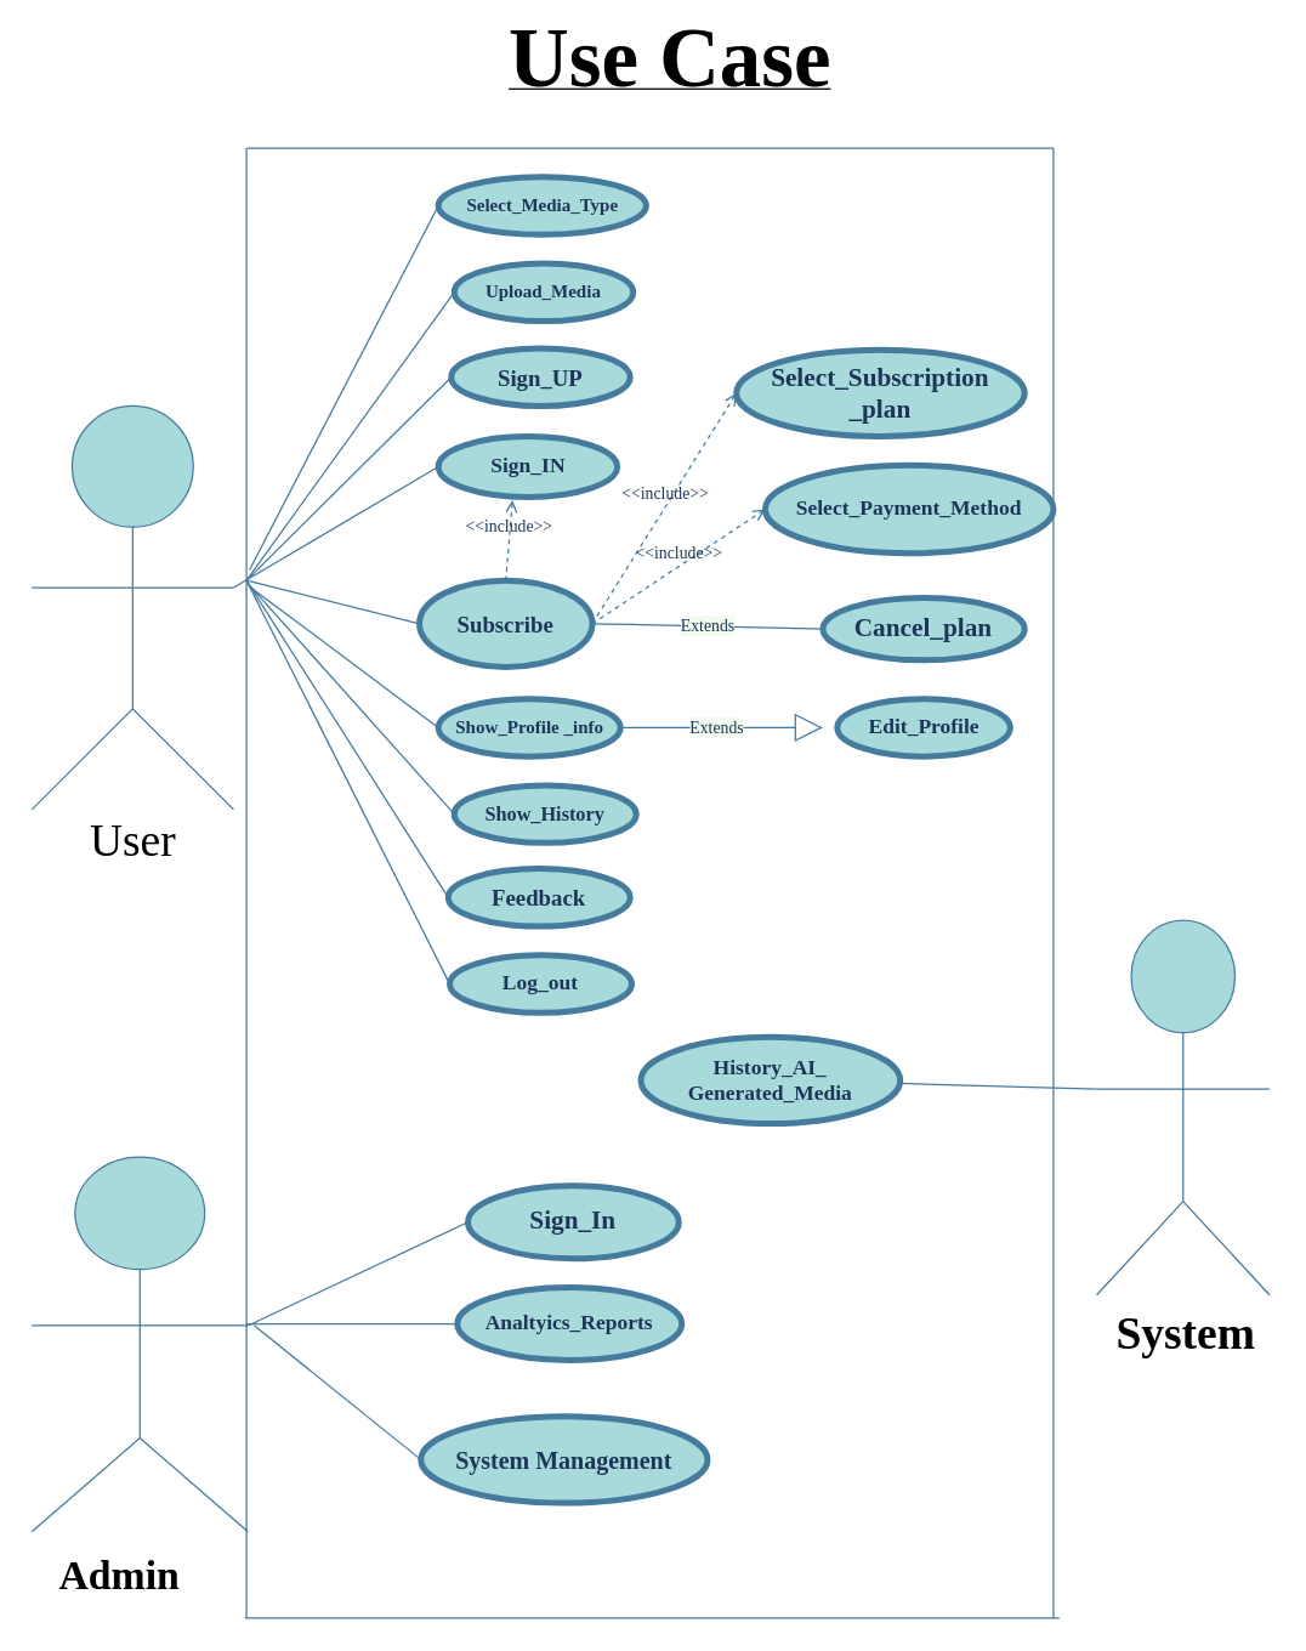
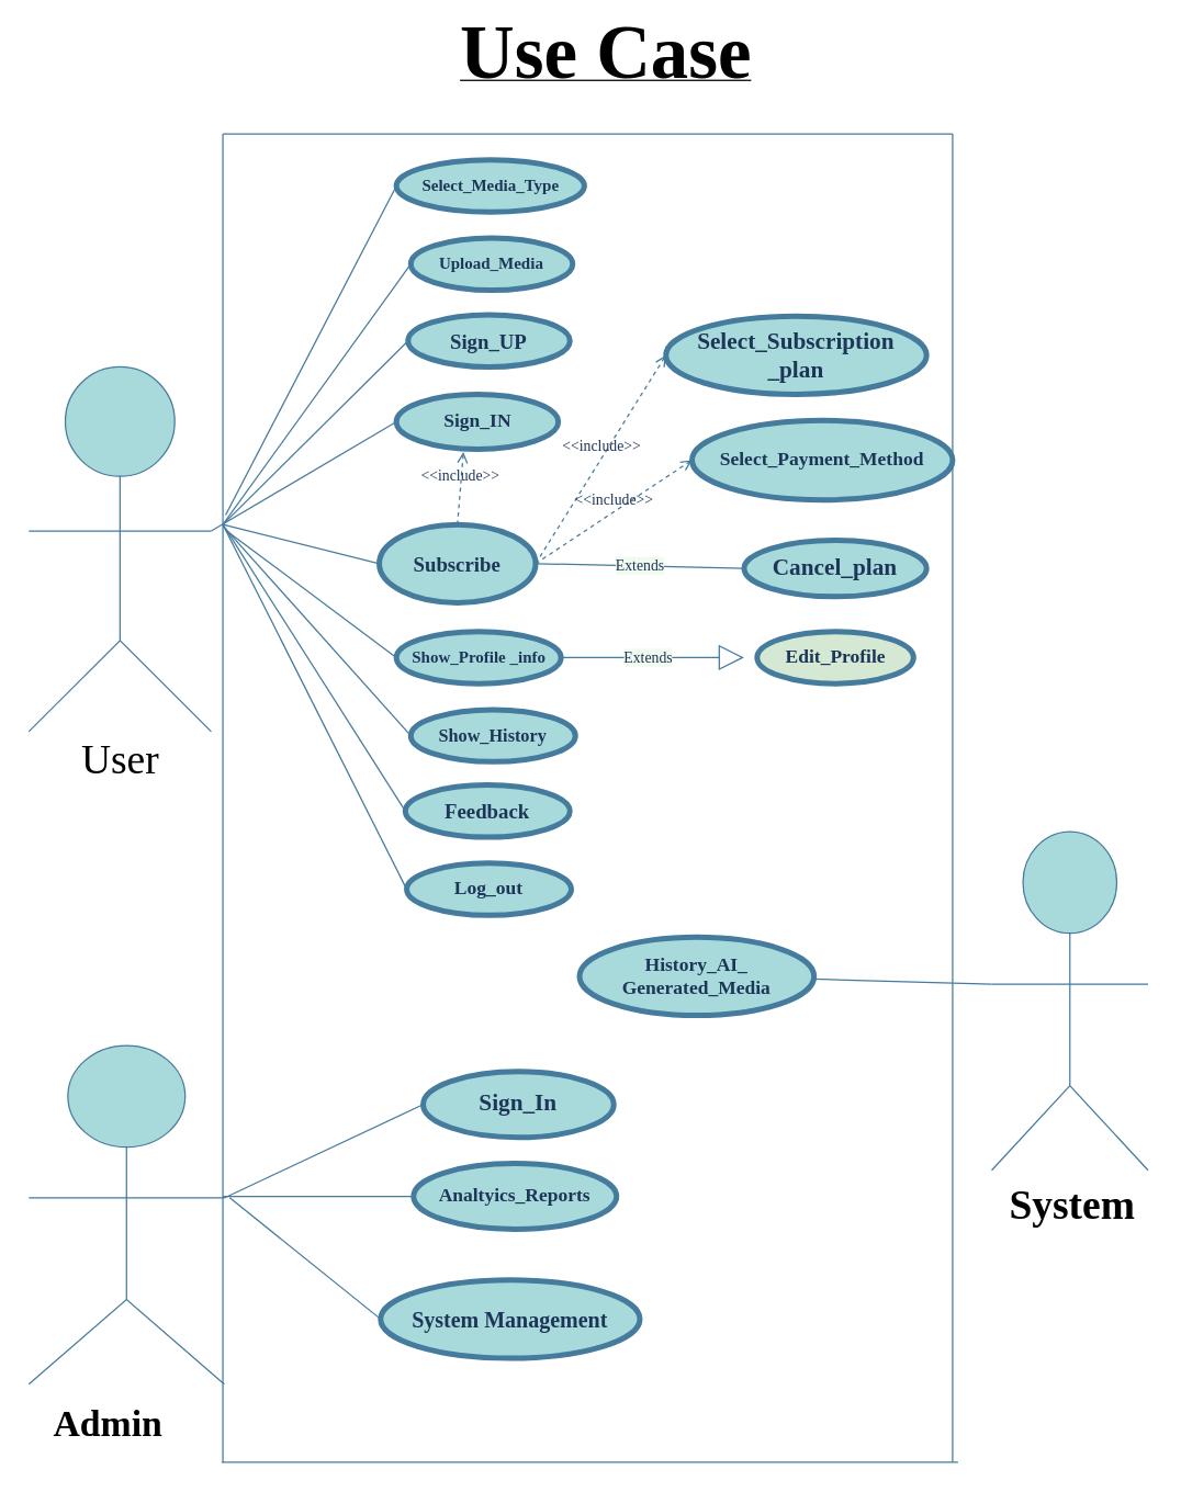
  <mxCell id="0" />
  <mxCell id="1" parent="0" />
  <mxCell id="2" value="" style="outlineConnect=0;whiteSpace=wrap;verticalLabelPosition=bottom;verticalAlign=top;align=center;shape=mxgraph.archimate3.actor;fillColor=#A8DADC;strokeColor=#457B9D;fontColor=#1D3557;" parent="1" vertex="1"><mxGeometry x="20.5" y="267" width="133" height="266" as="geometry" /></mxCell>
  <mxCell id="3" value="&lt;font style=&quot;line-height: 190% ; font-size: 30px&quot; face=&quot;Comic Sans MS&quot; color=&quot;#000000&quot;&gt;User&lt;/font&gt;" style="text;html=1;align=center;verticalAlign=middle;resizable=0;points=[];autosize=1;fontColor=#1D3557;" parent="1" vertex="1"><mxGeometry x="48.5" y="522" width="77" height="61" as="geometry" /></mxCell>
  <mxCell id="4" value="" style="endArrow=none;html=1;fontFamily=Comic Sans MS;exitX=0;exitY=0.5;exitDx=0;exitDy=0;labelBackgroundColor=#F1FAEE;strokeColor=#457B9D;fontColor=#1D3557;" parent="1" source="9" edge="1"><mxGeometry width="50" height="50" relative="1" as="geometry"><mxPoint x="313" y="249.5" as="sourcePoint" /><mxPoint x="162" y="382" as="targetPoint" /></mxGeometry></mxCell>
  <mxCell id="5" value="" style="endArrow=none;html=1;fontFamily=Comic Sans MS;exitX=0;exitY=0.5;exitDx=0;exitDy=0;labelBackgroundColor=#F1FAEE;strokeColor=#457B9D;fontColor=#1D3557;" parent="1" source="10" edge="1"><mxGeometry width="50" height="50" relative="1" as="geometry"><mxPoint x="298" y="316" as="sourcePoint" /><mxPoint x="162" y="382" as="targetPoint" /></mxGeometry></mxCell>
  <mxCell id="6" value="" style="endArrow=none;html=1;fontFamily=Comic Sans MS;entryX=1;entryY=0.45;entryDx=0;entryDy=0;exitX=0;exitY=0.5;exitDx=0;exitDy=0;entryPerimeter=0;labelBackgroundColor=#F1FAEE;strokeColor=#457B9D;fontColor=#1D3557;" parent="1" source="11" target="2" edge="1"><mxGeometry width="50" height="50" relative="1" as="geometry"><mxPoint x="300" y="387.5" as="sourcePoint" /><mxPoint x="334" y="193" as="targetPoint" /></mxGeometry></mxCell>
  <mxCell id="7" value="&lt;font size=&quot;1&quot; color=&quot;#000000&quot;&gt;&lt;u&gt;&lt;b style=&quot;font-size: 55px&quot;&gt;Use Case&lt;/b&gt;&lt;/u&gt;&lt;/font&gt;" style="text;html=1;align=center;verticalAlign=middle;resizable=0;points=[];autosize=1;fontFamily=Comic Sans MS;fontColor=#1D3557;" parent="1" vertex="1"><mxGeometry x="314" y="20" width="254" height="36" as="geometry" /></mxCell>
  <mxCell id="8" value="&lt;font size=&quot;1&quot;&gt;&lt;b style=&quot;font-size: 12px&quot;&gt;Select_Media_Type&lt;/b&gt;&lt;/font&gt;" style="ellipse;whiteSpace=wrap;html=1;strokeWidth=4;fontFamily=Comic Sans MS;fillColor=#A8DADC;strokeColor=#457B9D;fontColor=#1D3557;" parent="1" vertex="1"><mxGeometry x="288.5" y="116" width="137" height="38" as="geometry" /></mxCell>
  <mxCell id="9" value="&lt;b&gt;Upload_Media&lt;/b&gt;" style="ellipse;whiteSpace=wrap;html=1;strokeWidth=4;fontFamily=Comic Sans MS;fillColor=#A8DADC;strokeColor=#457B9D;fontColor=#1D3557;" parent="1" vertex="1"><mxGeometry x="299" y="173" width="118" height="38" as="geometry" /></mxCell>
  <mxCell id="10" value="&lt;b&gt;&lt;font style=&quot;font-size: 15px&quot;&gt;Sign_UP&lt;/font&gt;&lt;/b&gt;" style="ellipse;whiteSpace=wrap;html=1;strokeWidth=4;fontFamily=Comic Sans MS;fillColor=#A8DADC;strokeColor=#457B9D;fontColor=#1D3557;" parent="1" vertex="1"><mxGeometry x="297" y="229" width="118" height="38" as="geometry" /></mxCell>
  <mxCell id="11" value="&lt;b&gt;&lt;font style=&quot;font-size: 14px&quot;&gt;Sign_IN&lt;/font&gt;&lt;/b&gt;" style="ellipse;whiteSpace=wrap;html=1;strokeWidth=4;fontFamily=Comic Sans MS;fillColor=#A8DADC;strokeColor=#457B9D;fontColor=#1D3557;" parent="1" vertex="1"><mxGeometry x="288.5" y="287" width="118" height="40" as="geometry" /></mxCell>
  <mxCell id="12" value="&lt;b&gt;&lt;font style=&quot;font-size: 15px&quot;&gt;Subscribe&lt;/font&gt;&lt;/b&gt;" style="ellipse;whiteSpace=wrap;html=1;strokeWidth=4;fontFamily=Comic Sans MS;fillColor=#A8DADC;strokeColor=#457B9D;fontColor=#1D3557;" parent="1" vertex="1"><mxGeometry x="276" y="382" width="114" height="57" as="geometry" /></mxCell>
  <mxCell id="13" value="&lt;b&gt;&lt;font style=&quot;font-size: 12px&quot;&gt;Show_Profile _info&lt;/font&gt;&lt;/b&gt;" style="ellipse;whiteSpace=wrap;html=1;strokeWidth=4;fontFamily=Comic Sans MS;fillColor=#A8DADC;strokeColor=#457B9D;fontColor=#1D3557;" parent="1" vertex="1"><mxGeometry x="288.5" y="460" width="120" height="38" as="geometry" /></mxCell>
  <mxCell id="14" value="&lt;b&gt;&lt;font style=&quot;font-size: 13px&quot;&gt;Show_History&lt;/font&gt;&lt;/b&gt;" style="ellipse;whiteSpace=wrap;html=1;strokeWidth=4;fontFamily=Comic Sans MS;fillColor=#A8DADC;strokeColor=#457B9D;fontColor=#1D3557;" parent="1" vertex="1"><mxGeometry x="299" y="517" width="120" height="38" as="geometry" /></mxCell>
  <mxCell id="15" value="&lt;b&gt;&lt;font style=&quot;font-size: 15px&quot;&gt;Feedback&lt;/font&gt;&lt;/b&gt;" style="ellipse;whiteSpace=wrap;html=1;strokeWidth=4;fontFamily=Comic Sans MS;fillColor=#A8DADC;strokeColor=#457B9D;fontColor=#1D3557;" parent="1" vertex="1"><mxGeometry x="295" y="572" width="120" height="38" as="geometry" /></mxCell>
  <mxCell id="16" value="&lt;b&gt;&lt;font style=&quot;font-size: 14px&quot;&gt;Log_out&lt;/font&gt;&lt;/b&gt;" style="ellipse;whiteSpace=wrap;html=1;strokeWidth=4;fontFamily=Comic Sans MS;fillColor=#A8DADC;strokeColor=#457B9D;fontColor=#1D3557;" parent="1" vertex="1"><mxGeometry x="296" y="629" width="120" height="38" as="geometry" /></mxCell>
  <mxCell id="17" value="Extends" style="endArrow=block;endSize=16;endFill=0;html=1;fontFamily=Comic Sans MS;exitX=1;exitY=0.5;exitDx=0;exitDy=0;labelBackgroundColor=#F1FAEE;strokeColor=#457B9D;fontColor=#1D3557;" parent="1" source="13" edge="1"><mxGeometry x="-0.05" width="160" relative="1" as="geometry"><mxPoint x="447" y="439" as="sourcePoint" /><mxPoint x="542" y="479" as="targetPoint" /><mxPoint as="offset" /></mxGeometry></mxCell>
- <mxCell id="18" value="&lt;b&gt;&lt;font style=&quot;font-size: 14px&quot;&gt;Edit_Profile&lt;/font&gt;&lt;/b&gt;" style="ellipse;whiteSpace=wrap;html=1;strokeWidth=4;fontFamily=Comic Sans MS;fillColor=#A8DADC;strokeColor=#457B9D;fontColor=#1D3557;" parent="1" vertex="1"><mxGeometry x="551.5" y="460" width="114" height="38" as="geometry" /></mxCell>
+ <mxCell id="18" value="&lt;b&gt;&lt;font style=&quot;font-size: 14px&quot;&gt;Edit_Profile&lt;/font&gt;&lt;/b&gt;" style="ellipse;whiteSpace=wrap;html=1;strokeWidth=4;fontFamily=Comic Sans MS;fillColor=#d5e8d4;strokeColor=#457B9D;fontColor=#1D3557;" parent="1" vertex="1"><mxGeometry x="551.5" y="460" width="114" height="38" as="geometry" /></mxCell>
  <mxCell id="19" value="&lt;b style=&quot;font-size: 14px&quot;&gt;History_AI_&lt;br&gt;Generated_Media&lt;/b&gt;" style="ellipse;whiteSpace=wrap;html=1;strokeWidth=4;fontFamily=Comic Sans MS;fillColor=#A8DADC;strokeColor=#457B9D;fontColor=#1D3557;" parent="1" vertex="1"><mxGeometry x="422" y="683" width="171" height="57" as="geometry" /></mxCell>
  <mxCell id="20" value="" style="outlineConnect=0;whiteSpace=wrap;verticalLabelPosition=bottom;verticalAlign=top;align=center;shape=mxgraph.archimate3.actor;fillColor=#A8DADC;strokeColor=#457B9D;fontColor=#1D3557;" parent="1" vertex="1"><mxGeometry x="20.5" y="762" width="142.5" height="247" as="geometry" /></mxCell>
  <mxCell id="21" value="&lt;b&gt;&lt;font style=&quot;font-size: 17px&quot;&gt;Sign_In&lt;/font&gt;&lt;/b&gt;" style="ellipse;whiteSpace=wrap;html=1;strokeWidth=4;fontFamily=Comic Sans MS;fillColor=#A8DADC;strokeColor=#457B9D;fontColor=#1D3557;" parent="1" vertex="1"><mxGeometry x="308" y="781" width="139" height="48" as="geometry" /></mxCell>
  <mxCell id="22" value="&lt;b&gt;&lt;font style=&quot;font-size: 14px&quot;&gt;Analtyics_Reports&lt;/font&gt;&lt;/b&gt;" style="ellipse;whiteSpace=wrap;html=1;strokeWidth=4;fontFamily=Comic Sans MS;fillColor=#A8DADC;strokeColor=#457B9D;fontColor=#1D3557;" parent="1" vertex="1"><mxGeometry x="301" y="848" width="148" height="48" as="geometry" /></mxCell>
  <mxCell id="23" value="&lt;b&gt;&lt;font style=&quot;font-size: 16px&quot;&gt;System Management&lt;/font&gt;&lt;/b&gt;" style="ellipse;whiteSpace=wrap;html=1;strokeWidth=4;fontFamily=Comic Sans MS;fillColor=#A8DADC;strokeColor=#457B9D;fontColor=#1D3557;" parent="1" vertex="1"><mxGeometry x="277" y="933" width="189" height="57" as="geometry" /></mxCell>
  <mxCell id="24" value="" style="endArrow=none;html=1;fontFamily=Comic Sans MS;entryX=0;entryY=0.5;entryDx=0;entryDy=0;exitX=1;exitY=0.45;exitDx=0;exitDy=0;exitPerimeter=0;labelBackgroundColor=#F1FAEE;strokeColor=#457B9D;fontColor=#1D3557;" parent="1" source="20" target="21" edge="1"><mxGeometry width="50" height="50" relative="1" as="geometry"><mxPoint x="162" y="873" as="sourcePoint" /><mxPoint x="212" y="762" as="targetPoint" /></mxGeometry></mxCell>
  <mxCell id="25" value="" style="endArrow=none;html=1;fontFamily=Comic Sans MS;entryX=0;entryY=0.5;entryDx=0;entryDy=0;labelBackgroundColor=#F1FAEE;strokeColor=#457B9D;fontColor=#1D3557;" parent="1" target="22" edge="1"><mxGeometry width="50" height="50" relative="1" as="geometry"><mxPoint x="162" y="872" as="sourcePoint" /><mxPoint x="213.711" y="847.5" as="targetPoint" /></mxGeometry></mxCell>
  <mxCell id="26" value="" style="endArrow=none;html=1;fontFamily=Comic Sans MS;exitX=0;exitY=0.5;exitDx=0;exitDy=0;labelBackgroundColor=#F1FAEE;strokeColor=#457B9D;fontColor=#1D3557;" parent="1" source="23" edge="1"><mxGeometry width="50" height="50" relative="1" as="geometry"><mxPoint x="105" y="945" as="sourcePoint" /><mxPoint x="167" y="873" as="targetPoint" /></mxGeometry></mxCell>
  <mxCell id="27" value="" style="outlineConnect=0;whiteSpace=wrap;verticalLabelPosition=bottom;verticalAlign=top;align=center;shape=mxgraph.archimate3.actor;fillColor=#A8DADC;strokeColor=#457B9D;fontColor=#1D3557;" parent="1" vertex="1"><mxGeometry x="722.5" y="606" width="114" height="247" as="geometry" /></mxCell>
  <mxCell id="28" value="" style="endArrow=none;html=1;fontFamily=Comic Sans MS;entryX=0;entryY=0.45;entryDx=0;entryDy=0;entryPerimeter=0;labelBackgroundColor=#F1FAEE;strokeColor=#457B9D;fontColor=#1D3557;" parent="1" source="19" target="27" edge="1"><mxGeometry width="50" height="50" relative="1" as="geometry"><mxPoint x="637" y="683" as="sourcePoint" /><mxPoint x="706" y="686" as="targetPoint" /></mxGeometry></mxCell>
  <mxCell id="29" value="&lt;font size=&quot;1&quot; color=&quot;#000000&quot;&gt;&lt;b style=&quot;line-height: 170% ; font-size: 27px&quot;&gt;Admin&lt;/b&gt;&lt;/font&gt;" style="text;html=1;align=center;verticalAlign=middle;resizable=0;points=[];autosize=1;fontFamily=Comic Sans MS;fontColor=#1D3557;" parent="1" vertex="1"><mxGeometry x="33.5" y="1013" width="88" height="50" as="geometry" /></mxCell>
  <mxCell id="30" value="&lt;font size=&quot;1&quot; color=&quot;#000000&quot;&gt;&lt;b style=&quot;font-size: 30px&quot;&gt;System&lt;/b&gt;&lt;/font&gt;" style="text;html=1;align=center;verticalAlign=middle;resizable=0;points=[];autosize=1;fontFamily=Comic Sans MS;fontColor=#1D3557;" parent="1" vertex="1"><mxGeometry x="722.5" y="865" width="116" height="26" as="geometry" /></mxCell>
  <mxCell id="31" value="" style="endArrow=none;html=1;fontFamily=Comic Sans MS;labelBackgroundColor=#F1FAEE;strokeColor=#457B9D;fontColor=#1D3557;" parent="1" edge="1"><mxGeometry width="50" height="50" relative="1" as="geometry"><mxPoint x="162" y="97" as="sourcePoint" /><mxPoint x="694" y="97" as="targetPoint" /></mxGeometry></mxCell>
  <mxCell id="32" value="" style="endArrow=none;html=1;fontFamily=Comic Sans MS;labelBackgroundColor=#F1FAEE;strokeColor=#457B9D;fontColor=#1D3557;" parent="1" edge="1"><mxGeometry width="50" height="50" relative="1" as="geometry"><mxPoint x="161" y="1066" as="sourcePoint" /><mxPoint x="698" y="1066" as="targetPoint" /></mxGeometry></mxCell>
  <mxCell id="33" value="" style="endArrow=none;html=1;fontFamily=Comic Sans MS;labelBackgroundColor=#F1FAEE;strokeColor=#457B9D;fontColor=#1D3557;" parent="1" edge="1"><mxGeometry width="50" height="50" relative="1" as="geometry"><mxPoint x="694" y="1066" as="sourcePoint" /><mxPoint x="694" y="97" as="targetPoint" /></mxGeometry></mxCell>
  <mxCell id="34" value="" style="endArrow=none;html=1;fontFamily=Comic Sans MS;labelBackgroundColor=#F1FAEE;strokeColor=#457B9D;fontColor=#1D3557;" parent="1" edge="1"><mxGeometry width="50" height="50" relative="1" as="geometry"><mxPoint x="162" y="1066" as="sourcePoint" /><mxPoint x="162" y="97" as="targetPoint" /></mxGeometry></mxCell>
  <mxCell id="35" value="" style="endArrow=none;html=1;fontFamily=Comic Sans MS;entryX=0;entryY=0.5;entryDx=0;entryDy=0;labelBackgroundColor=#F1FAEE;strokeColor=#457B9D;fontColor=#1D3557;" parent="1" target="12" edge="1"><mxGeometry width="50" height="50" relative="1" as="geometry"><mxPoint x="162" y="382" as="sourcePoint" /><mxPoint x="269" y="420" as="targetPoint" /></mxGeometry></mxCell>
  <mxCell id="36" value="Extends" style="endArrow=none;endSize=16;endFill=0;html=1;fontFamily=Comic Sans MS;exitX=1;exitY=0.5;exitDx=0;exitDy=0;entryX=0;entryY=0.5;entryDx=0;entryDy=0;labelBackgroundColor=#F1FAEE;strokeColor=#457B9D;fontColor=#1D3557;" parent="1" source="12" target="37" edge="1"><mxGeometry width="160" relative="1" as="geometry"><mxPoint x="504" y="382" as="sourcePoint" /><mxPoint x="542" y="372" as="targetPoint" /></mxGeometry></mxCell>
  <mxCell id="37" value="&lt;b&gt;&lt;font style=&quot;font-size: 17px&quot;&gt;Cancel_plan&lt;/font&gt;&lt;/b&gt;" style="ellipse;whiteSpace=wrap;html=1;strokeWidth=4;fontFamily=Comic Sans MS;fillColor=#A8DADC;strokeColor=#457B9D;fontColor=#1D3557;" parent="1" vertex="1"><mxGeometry x="542" y="393.5" width="133" height="41" as="geometry" /></mxCell>
  <mxCell id="38" value="&amp;lt;&amp;lt;include&amp;gt;&amp;gt;" style="edgeStyle=none;html=1;endArrow=open;verticalAlign=bottom;dashed=1;labelBackgroundColor=none;fontFamily=Comic Sans MS;exitX=1;exitY=0.5;exitDx=0;exitDy=0;entryX=0;entryY=0.5;entryDx=0;entryDy=0;strokeColor=#457B9D;fontColor=#1D3557;" parent="1" source="12" target="42" edge="1"><mxGeometry width="160" relative="1" as="geometry"><mxPoint x="485" y="249" as="sourcePoint" /><mxPoint x="485" y="190" as="targetPoint" /></mxGeometry></mxCell>
  <mxCell id="39" value="&amp;lt;&amp;lt;include&amp;gt;&amp;gt;" style="edgeStyle=none;html=1;endArrow=open;verticalAlign=bottom;dashed=1;labelBackgroundColor=none;fontFamily=Comic Sans MS;exitX=1;exitY=0.5;exitDx=0;exitDy=0;entryX=0;entryY=0.5;entryDx=0;entryDy=0;strokeColor=#457B9D;fontColor=#1D3557;" parent="1" source="12" target="43" edge="1"><mxGeometry width="160" relative="1" as="geometry"><mxPoint x="428" y="363" as="sourcePoint" /><mxPoint x="523" y="306" as="targetPoint" /></mxGeometry></mxCell>
  <mxCell id="40" value="" style="endArrow=none;html=1;fontFamily=Comic Sans MS;entryX=0;entryY=0.5;entryDx=0;entryDy=0;labelBackgroundColor=#F1FAEE;strokeColor=#457B9D;fontColor=#1D3557;" parent="1" target="16" edge="1"><mxGeometry width="50" height="50" relative="1" as="geometry"><mxPoint x="162" y="382" as="sourcePoint" /><mxPoint x="288" y="610" as="targetPoint" /></mxGeometry></mxCell>
  <mxCell id="41" value="" style="endArrow=none;html=1;fontFamily=Comic Sans MS;entryX=0;entryY=0.5;entryDx=0;entryDy=0;labelBackgroundColor=#F1FAEE;strokeColor=#457B9D;fontColor=#1D3557;" parent="1" target="15" edge="1"><mxGeometry width="50" height="50" relative="1" as="geometry"><mxPoint x="162" y="382" as="sourcePoint" /><mxPoint x="269" y="553" as="targetPoint" /></mxGeometry></mxCell>
  <mxCell id="42" value="&lt;b style=&quot;font-size: 17px&quot;&gt;Select_Subscription&lt;br&gt;_plan&lt;/b&gt;" style="ellipse;whiteSpace=wrap;html=1;strokeWidth=4;fontFamily=Comic Sans MS;fillColor=#A8DADC;strokeColor=#457B9D;fontColor=#1D3557;" parent="1" vertex="1"><mxGeometry x="485" y="230" width="190" height="57" as="geometry" /></mxCell>
  <mxCell id="43" value="&lt;b&gt;&lt;font style=&quot;font-size: 14px&quot;&gt;Select_Payment_Method&lt;/font&gt;&lt;/b&gt;" style="ellipse;whiteSpace=wrap;html=1;strokeWidth=4;fontFamily=Comic Sans MS;fillColor=#A8DADC;strokeColor=#457B9D;fontColor=#1D3557;" parent="1" vertex="1"><mxGeometry x="504" y="306" width="190" height="58" as="geometry" /></mxCell>
  <mxCell id="44" value="&amp;lt;&amp;lt;include&amp;gt;&amp;gt;" style="edgeStyle=none;html=1;endArrow=open;verticalAlign=bottom;dashed=1;labelBackgroundColor=none;fontFamily=Comic Sans MS;entryX=0.414;entryY=1.05;entryDx=0;entryDy=0;entryPerimeter=0;exitX=0.5;exitY=0;exitDx=0;exitDy=0;strokeColor=#457B9D;fontColor=#1D3557;" parent="1" source="12" target="11" edge="1"><mxGeometry width="160" relative="1" as="geometry"><mxPoint x="314" y="382" as="sourcePoint" /><mxPoint x="436" y="363" as="targetPoint" /></mxGeometry></mxCell>
  <mxCell id="45" value="" style="endArrow=none;html=1;fontFamily=Comic Sans MS;entryX=0;entryY=0.5;entryDx=0;entryDy=0;labelBackgroundColor=#F1FAEE;strokeColor=#457B9D;fontColor=#1D3557;" parent="1" target="14" edge="1"><mxGeometry width="50" height="50" relative="1" as="geometry"><mxPoint x="162" y="383" as="sourcePoint" /><mxPoint x="375" y="849" as="targetPoint" /></mxGeometry></mxCell>
  <mxCell id="46" value="" style="endArrow=none;html=1;fontFamily=Comic Sans MS;entryX=0;entryY=0.5;entryDx=0;entryDy=0;labelBackgroundColor=#F1FAEE;strokeColor=#457B9D;fontColor=#1D3557;" parent="1" target="13" edge="1"><mxGeometry width="50" height="50" relative="1" as="geometry"><mxPoint x="164" y="386" as="sourcePoint" /><mxPoint x="301" y="539" as="targetPoint" /></mxGeometry></mxCell>
  <mxCell id="47" value="" style="endArrow=none;html=1;fontFamily=Comic Sans MS;entryX=0;entryY=0.5;entryDx=0;entryDy=0;labelBackgroundColor=#F1FAEE;strokeColor=#457B9D;fontColor=#1D3557;" parent="1" target="8" edge="1"><mxGeometry width="50" height="50" relative="1" as="geometry"><mxPoint x="164" y="375" as="sourcePoint" /><mxPoint x="383" y="376" as="targetPoint" /></mxGeometry></mxCell>
